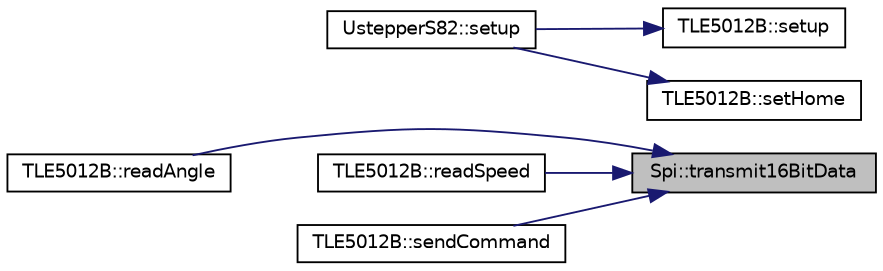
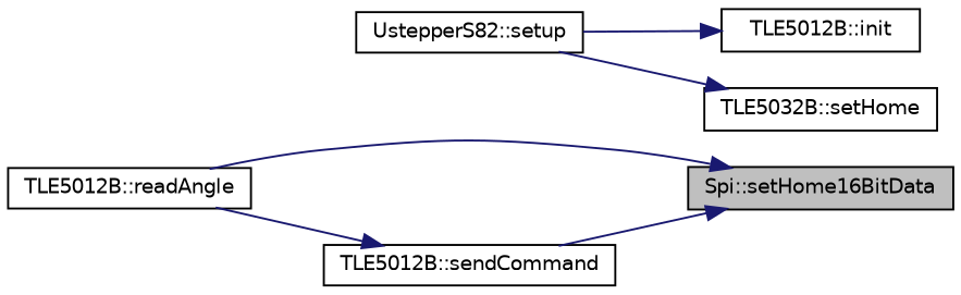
  digraph {
    rankdir=RL
    node [color=black fillcolor=white fontname=Helvetica fontsize=10 shape=record style=filled]
    edge [color=midnightblue dir=back fontname=Helvetica fontsize=10 labelfontname=Helvetica labelfontsize=10 style=solid]
-   n1 [fillcolor=grey75 fontcolor=black height=0.2 label="Spi::transmit16BitData" width=0.4]
+   n1 [fillcolor=grey75 fontcolor=black height=0.2 label="Spi::setHome16BitData" width=0.4]
    n2 [height=0.2 label="TLE5012B::readAngle" width=0.4]
-   n3 [height=0.2 label="TLE5012B::readSpeed" width=0.4]
    n4 [height=0.2 label="TLE5012B::sendCommand" width=0.4]
-   n5 [height=0.2 label="TLE5012B::setup" width=0.4]
+   n5 [height=0.2 label="TLE5012B::init" width=0.4]
    n6 [height=0.2 label="UstepperS82::setup" width=0.4]
-   n7 [height=0.2 label="TLE5012B::setHome" width=0.4]
+   n7 [height=0.2 label="TLE5032B::setHome" width=0.4]
    n1 -> n2
-   n1 -> n3
    n1 -> n4
+   n4 -> n2
    n5 -> n6
    n7 -> n6
  }
